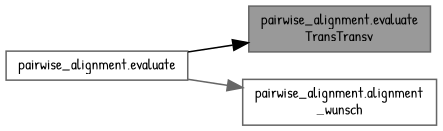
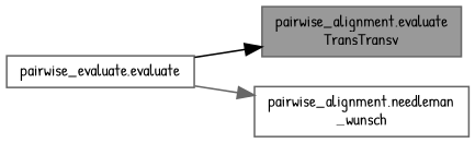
  digraph {
    fontname="Patrick Hand"
    rankdir=RL
    node [color=grey40 fillcolor=white fontname="Patrick Hand" fontsize=10 shape=box style=filled]
    edge [dir=back fontname="Patrick Hand" fontsize=10 labelfontname=Helvetica labelfontsize=10 style=solid]
    n1 [color=gray40 fillcolor=grey60 fontcolor=black height=0.2 label="pairwise_alignment.evaluate\lTransTransv" width=0.4]
-   n2 [height=0.2 label="pairwise_alignment.evaluate" width=0.4]
-   n3 [height=0.2 label="pairwise_alignment.alignment\l_wunsch" width=0.4]
+   n2 [height=0.2 label="pairwise_evaluate.evaluate" width=0.4]
+   n3 [height=0.2 label="pairwise_alignment.needleman\l_wunsch" width=0.4]
    n1 -> n2 [color=black]
    n3 -> n2 [color=gray40]
  }
